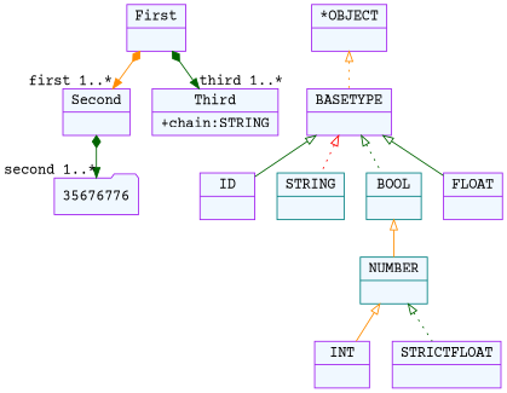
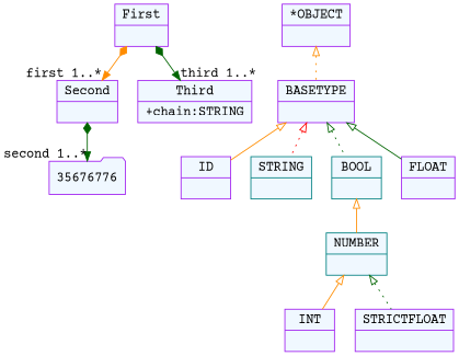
  digraph {
    fontname="Courier Prime"
    fontsize=8
    nodesep=0.3
    node [color=purple fillcolor=aliceblue fontname="Courier Prime" shape=record style=filled]
    edge [arrowtail=empty color=darkgreen dir=back fontname="Courier Prime" style=solid]
    n1 [label="{First|}"]
    n2 [label="{Second|}"]
    n3 [label="{Third|+chain:STRING\l}"]
    35676776 [shape=folder]
    n5 [label="{ID|}"]
    n6 [color=teal label="{STRING|}"]
    n7 [color=teal label="{BOOL|}"]
    n8 [color=teal label="{NUMBER|}"]
    n9 [label="{INT|}"]
    n10 [label="{FLOAT|}"]
    n11 [label="{STRICTFLOAT|}"]
    n12 [label="{BASETYPE|}"]
    n13 [label="{*OBJECT|}"]
    n1 -> n2 [arrowtail=diamond color=darkorange dir=both headlabel="first 1..*"]
    n1 -> n3 [arrowtail=diamond dir=both headlabel="third 1..*"]
    n2 -> 35676776 [arrowtail=diamond dir=both headlabel="second 1..*"]
    n7 -> n8 [color=darkorange]
    n8 -> n9 [color=darkorange]
    n8 -> n11 [style=dotted]
-   n12 -> n5
+   n12 -> n5 [color=darkorange]
    n12 -> n6 [color=red style=dotted]
    n12 -> n7 [style=dotted]
    n12 -> n10
    n13 -> n12 [color=darkorange style=dotted]
  }
